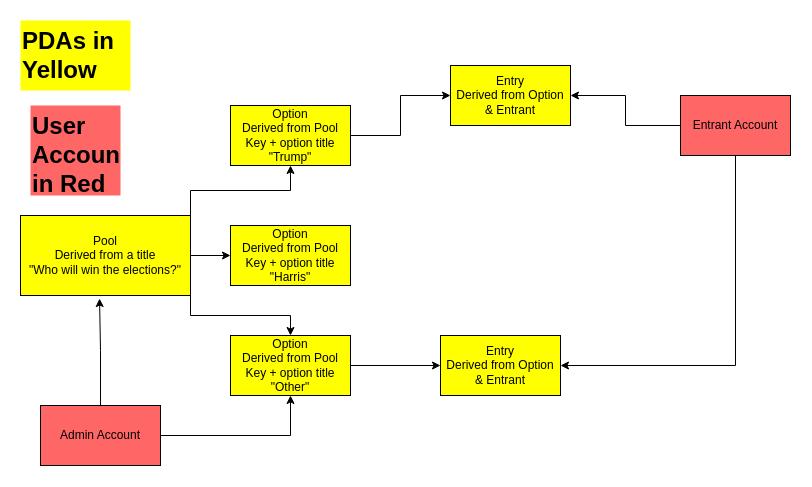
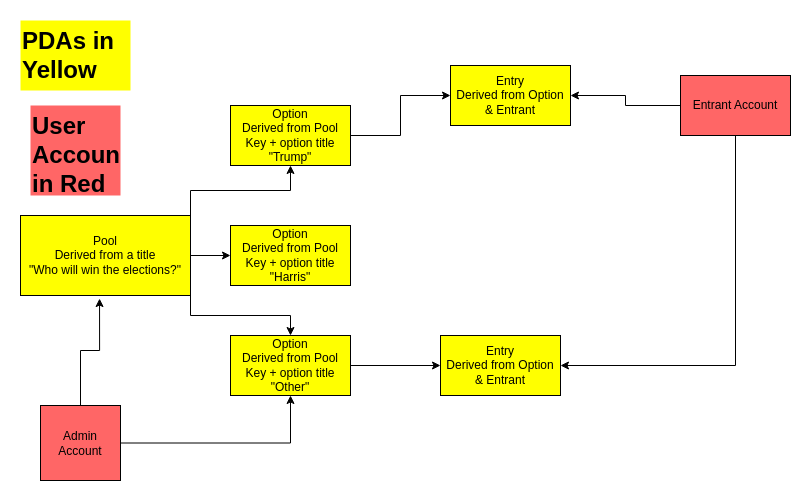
  <mxCell id="0" />
  <mxCell id="1" parent="0" />
  <mxCell id="2" style="edgeStyle=orthogonalEdgeStyle;rounded=0;orthogonalLoop=1;jettySize=auto;html=1;exitX=1;exitY=0;exitDx=0;exitDy=0;entryX=0.5;entryY=1;entryDx=0;entryDy=0;" edge="1" parent="1" source="5" target="10"><mxGeometry relative="1" as="geometry" /></mxCell>
  <mxCell id="3" style="edgeStyle=orthogonalEdgeStyle;rounded=0;orthogonalLoop=1;jettySize=auto;html=1;exitX=1;exitY=1;exitDx=0;exitDy=0;entryX=0.5;entryY=0;entryDx=0;entryDy=0;" edge="1" parent="1" source="5" target="13"><mxGeometry relative="1" as="geometry" /></mxCell>
  <mxCell id="4" style="edgeStyle=orthogonalEdgeStyle;rounded=0;orthogonalLoop=1;jettySize=auto;html=1;exitX=1;exitY=0.5;exitDx=0;exitDy=0;entryX=0;entryY=0.5;entryDx=0;entryDy=0;" edge="1" parent="1" source="5" target="11"><mxGeometry relative="1" as="geometry" /></mxCell>
  <mxCell id="5" value="Pool&lt;div&gt;Derived from a title&lt;/div&gt;&lt;div&gt;&quot;Who will win the elections?&quot;&lt;/div&gt;" style="rounded=0;whiteSpace=wrap;html=1;fillColor=#FFFF00;" vertex="1" parent="1"><mxGeometry x="20" y="215" width="170" height="80" as="geometry" /></mxCell>
  <mxCell id="6" value="&lt;h1 style=&quot;margin-top: 0px;&quot;&gt;&lt;span style=&quot;background-color: initial;&quot;&gt;PDAs in Yellow&lt;/span&gt;&lt;br&gt;&lt;/h1&gt;" style="text;html=1;whiteSpace=wrap;overflow=hidden;rounded=0;fillColor=#FFFF00;" vertex="1" parent="1"><mxGeometry x="20" y="20" width="110" height="70" as="geometry" /></mxCell>
  <mxCell id="7" style="edgeStyle=orthogonalEdgeStyle;rounded=0;orthogonalLoop=1;jettySize=auto;html=1;exitX=1;exitY=0.5;exitDx=0;exitDy=0;entryX=0.5;entryY=1;entryDx=0;entryDy=0;" edge="1" parent="1" source="8" target="13"><mxGeometry relative="1" as="geometry" /></mxCell>
- <mxCell id="8" value="Admin Account" style="rounded=0;whiteSpace=wrap;html=1;fillColor=#FF6666;" vertex="1" parent="1"><mxGeometry x="40" y="405" width="120" height="60" as="geometry" /></mxCell>
+ <mxCell id="8" value="Admin Account" style="rounded=0;whiteSpace=wrap;html=1;fillColor=#FF6666;" vertex="1" parent="1"><mxGeometry x="40" y="405" width="80" height="75" as="geometry" /></mxCell>
  <mxCell id="9" style="edgeStyle=orthogonalEdgeStyle;rounded=0;orthogonalLoop=1;jettySize=auto;html=1;exitX=1;exitY=0.5;exitDx=0;exitDy=0;entryX=0;entryY=0.5;entryDx=0;entryDy=0;" edge="1" parent="1" source="10" target="15"><mxGeometry relative="1" as="geometry" /></mxCell>
  <mxCell id="10" value="Option&lt;div&gt;Derived from Pool Key + option title&lt;/div&gt;&lt;div&gt;&quot;Trump&quot;&lt;/div&gt;" style="rounded=0;whiteSpace=wrap;html=1;fillColor=#FFFF00;" vertex="1" parent="1"><mxGeometry x="230" y="105" width="120" height="60" as="geometry" /></mxCell>
  <mxCell id="11" value="Option&lt;div&gt;Derived from Pool Key + option title&lt;/div&gt;&lt;div&gt;&quot;Harris&quot;&lt;/div&gt;" style="rounded=0;whiteSpace=wrap;html=1;fillColor=#FFFF00;" vertex="1" parent="1"><mxGeometry x="230" y="225" width="120" height="60" as="geometry" /></mxCell>
  <mxCell id="12" style="edgeStyle=orthogonalEdgeStyle;rounded=0;orthogonalLoop=1;jettySize=auto;html=1;exitX=1;exitY=0.5;exitDx=0;exitDy=0;entryX=0;entryY=0.5;entryDx=0;entryDy=0;" edge="1" parent="1" source="13" target="19"><mxGeometry relative="1" as="geometry" /></mxCell>
  <mxCell id="13" value="Option&lt;div&gt;Derived from Pool Key + option title&lt;/div&gt;&lt;div&gt;&quot;Other&quot;&lt;/div&gt;" style="rounded=0;whiteSpace=wrap;html=1;fillColor=#FFFF00;" vertex="1" parent="1"><mxGeometry x="230" y="335" width="120" height="60" as="geometry" /></mxCell>
  <mxCell id="14" style="edgeStyle=orthogonalEdgeStyle;rounded=0;orthogonalLoop=1;jettySize=auto;html=1;exitX=0.5;exitY=0;exitDx=0;exitDy=0;entryX=0.465;entryY=1.038;entryDx=0;entryDy=0;entryPerimeter=0;" edge="1" parent="1" source="8" target="5"><mxGeometry relative="1" as="geometry" /></mxCell>
  <mxCell id="15" value="Entry&lt;div&gt;Derived from Option &amp;amp; Entrant&lt;/div&gt;" style="rounded=0;whiteSpace=wrap;html=1;fillColor=#FFFF00;" vertex="1" parent="1"><mxGeometry x="450" y="65" width="120" height="60" as="geometry" /></mxCell>
  <mxCell id="16" style="edgeStyle=orthogonalEdgeStyle;rounded=0;orthogonalLoop=1;jettySize=auto;html=1;exitX=0;exitY=0.5;exitDx=0;exitDy=0;entryX=1;entryY=0.5;entryDx=0;entryDy=0;" edge="1" parent="1" source="18" target="15"><mxGeometry relative="1" as="geometry" /></mxCell>
  <mxCell id="17" style="edgeStyle=orthogonalEdgeStyle;rounded=0;orthogonalLoop=1;jettySize=auto;html=1;exitX=0.5;exitY=1;exitDx=0;exitDy=0;entryX=1;entryY=0.5;entryDx=0;entryDy=0;" edge="1" parent="1" source="18" target="19"><mxGeometry relative="1" as="geometry" /></mxCell>
- <mxCell id="18" value="Entrant Account" style="rounded=0;whiteSpace=wrap;html=1;fillColor=#FF6666;" vertex="1" parent="1"><mxGeometry x="680" y="95" width="110" height="60" as="geometry" /></mxCell>
+ <mxCell id="18" value="Entrant Account" style="rounded=0;whiteSpace=wrap;html=1;fillColor=#FF6666;" vertex="1" parent="1"><mxGeometry x="680" y="75" width="110" height="60" as="geometry" /></mxCell>
  <mxCell id="19" value="Entry&lt;div&gt;Derived from Option &amp;amp; Entrant&lt;/div&gt;" style="rounded=0;whiteSpace=wrap;html=1;fillColor=#FFFF00;" vertex="1" parent="1"><mxGeometry x="440" y="335" width="120" height="60" as="geometry" /></mxCell>
  <mxCell id="20" value="&lt;h1 style=&quot;margin-top: 0px;&quot;&gt;User Accounts in Red&lt;/h1&gt;" style="text;html=1;whiteSpace=wrap;overflow=hidden;rounded=0;fillColor=#FF6666;" vertex="1" parent="1"><mxGeometry x="30" y="105" width="90" height="90" as="geometry" /></mxCell>
